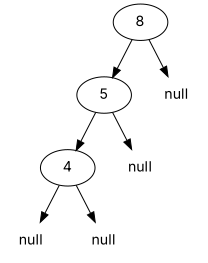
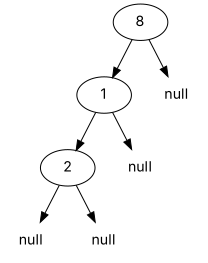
  digraph {
    fontname=Inter
    node [fontname=Inter shape=plaintext]
    edge [fontname=Inter]
-   n1 [label=4 shape=""]
+   n1 [label=2 shape=""]
    n2 [label=null]
    n3 [label=null]
-   n4 [label=5 shape=""]
+   n4 [label=1 shape=""]
    n5 [label=null]
    n6 [label=8 shape=""]
    n7 [label=null]
    n1 -> n2
    n1 -> n3
    n4 -> n1
    n4 -> n5
    n6 -> n4
    n6 -> n7
  }
